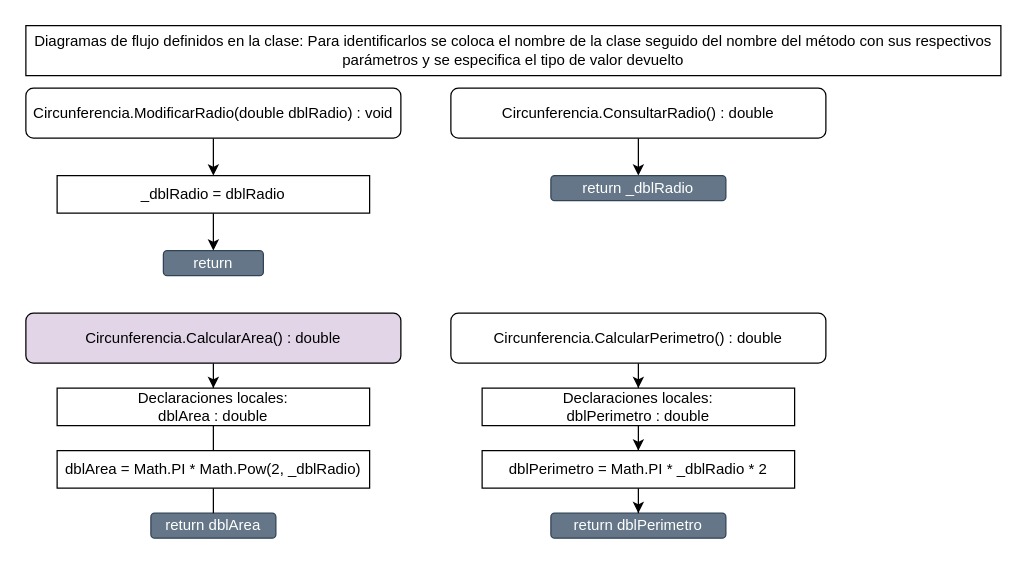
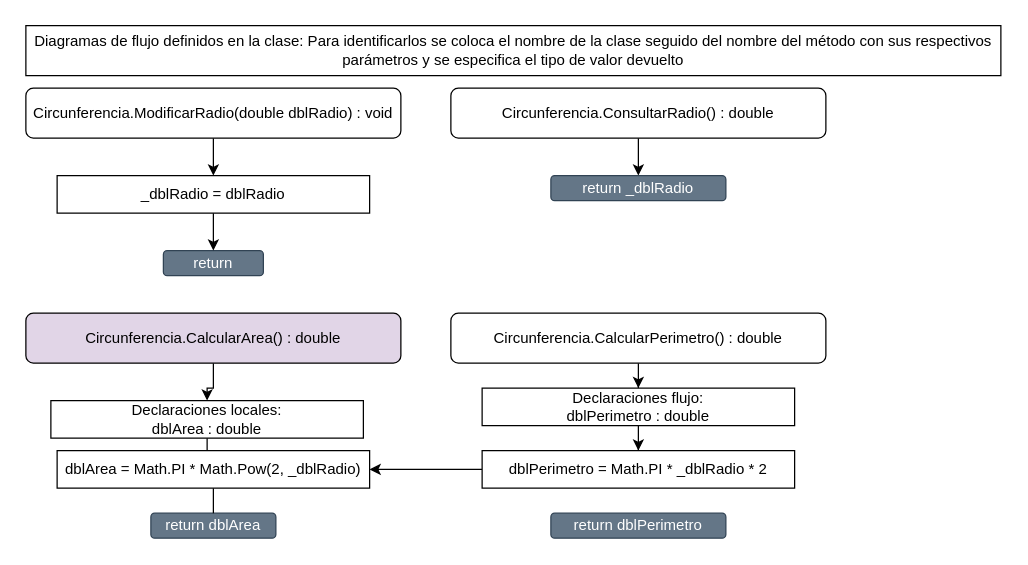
  <mxCell id="0" />
  <mxCell id="1" parent="0" />
  <mxCell id="2" value="" style="edgeStyle=orthogonalEdgeStyle;rounded=0;orthogonalLoop=1;jettySize=auto;html=1;" edge="1" parent="1" source="3" target="6"><mxGeometry relative="1" as="geometry" /></mxCell>
  <mxCell id="3" value="Circunferencia.ModificarRadio(double dblRadio) : void" style="rounded=1;whiteSpace=wrap;html=1;fontSize=12;glass=0;strokeWidth=1;shadow=0;" parent="1" vertex="1"><mxGeometry x="20" y="70" width="300" height="40" as="geometry" /></mxCell>
  <mxCell id="4" value="return" style="rounded=1;whiteSpace=wrap;html=1;fillColor=#647687;fontColor=#ffffff;strokeColor=#314354;" vertex="1" parent="1"><mxGeometry x="130" y="200" width="80" height="20" as="geometry" /></mxCell>
  <mxCell id="5" value="" style="edgeStyle=orthogonalEdgeStyle;rounded=0;orthogonalLoop=1;jettySize=auto;html=1;" edge="1" parent="1" source="6" target="4"><mxGeometry relative="1" as="geometry" /></mxCell>
  <mxCell id="6" value="_dblRadio = dblRadio" style="rounded=0;whiteSpace=wrap;html=1;" vertex="1" parent="1"><mxGeometry x="45" y="140" width="250" height="30" as="geometry" /></mxCell>
  <mxCell id="7" value="" style="edgeStyle=orthogonalEdgeStyle;rounded=0;orthogonalLoop=1;jettySize=auto;html=1;" edge="1" parent="1" source="8" target="9"><mxGeometry relative="1" as="geometry" /></mxCell>
  <mxCell id="8" value="Circunferencia.ConsultarRadio() : double" style="rounded=1;whiteSpace=wrap;html=1;fontSize=12;glass=0;strokeWidth=1;shadow=0;" vertex="1" parent="1"><mxGeometry x="360" y="70" width="300" height="40" as="geometry" /></mxCell>
  <mxCell id="9" value="return _dblRadio" style="rounded=1;whiteSpace=wrap;html=1;fillColor=#647687;fontColor=#ffffff;strokeColor=#314354;" vertex="1" parent="1"><mxGeometry x="440" y="140" width="140" height="20" as="geometry" /></mxCell>
  <mxCell id="10" value="Diagramas de flujo definidos en la clase: Para identificarlos se coloca el nombre de la clase seguido del nombre del método con sus respectivos parámetros y se especifica el tipo de valor devuelto" style="rounded=0;whiteSpace=wrap;html=1;" vertex="1" parent="1"><mxGeometry x="20" y="20" width="780" height="40" as="geometry" /></mxCell>
  <mxCell id="11" value="" style="edgeStyle=orthogonalEdgeStyle;rounded=0;orthogonalLoop=1;jettySize=auto;html=1;" edge="1" parent="1" source="12" target="15"><mxGeometry relative="1" as="geometry" /></mxCell>
  <mxCell id="12" value="Circunferencia.CalcularArea() : double" style="rounded=1;whiteSpace=wrap;html=1;fontSize=12;glass=0;strokeWidth=1;shadow=0;fillColor=#e1d5e7;" vertex="1" parent="1"><mxGeometry x="20" y="250" width="300" height="40" as="geometry" /></mxCell>
  <mxCell id="13" value="return dblArea" style="rounded=1;whiteSpace=wrap;html=1;fillColor=#647687;fontColor=#ffffff;strokeColor=#314354;" vertex="1" parent="1"><mxGeometry x="120" y="410" width="100" height="20" as="geometry" /></mxCell>
  <mxCell id="14" value="" style="edgeStyle=orthogonalEdgeStyle;rounded=0;orthogonalLoop=1;jettySize=auto;html=1;endArrow=none;" edge="1" parent="1" source="15" target="17"><mxGeometry relative="1" as="geometry" /></mxCell>
- <mxCell id="15" value="Declaraciones locales:&lt;br&gt;dblArea : double" style="rounded=0;whiteSpace=wrap;html=1;" vertex="1" parent="1"><mxGeometry x="45" y="310" width="250" height="30" as="geometry" /></mxCell>
+ <mxCell id="15" value="Declaraciones locales:&lt;br&gt;dblArea : double" style="rounded=0;whiteSpace=wrap;html=1;" vertex="1" parent="1"><mxGeometry x="40" y="320" width="250" height="30" as="geometry" /></mxCell>
  <mxCell id="16" value="" style="edgeStyle=orthogonalEdgeStyle;rounded=0;orthogonalLoop=1;jettySize=auto;html=1;endArrow=none;" edge="1" parent="1" source="17" target="13"><mxGeometry relative="1" as="geometry" /></mxCell>
  <mxCell id="17" value="dblArea = Math.PI * Math.Pow(2, _dblRadio)" style="rounded=0;whiteSpace=wrap;html=1;" vertex="1" parent="1"><mxGeometry x="45" y="360" width="250" height="30" as="geometry" /></mxCell>
  <mxCell id="18" value="" style="edgeStyle=orthogonalEdgeStyle;rounded=0;orthogonalLoop=1;jettySize=auto;html=1;" edge="1" parent="1" source="19" target="22"><mxGeometry relative="1" as="geometry" /></mxCell>
  <mxCell id="19" value="Circunferencia.CalcularPerimetro() : double" style="rounded=1;whiteSpace=wrap;html=1;fontSize=12;glass=0;strokeWidth=1;shadow=0;" vertex="1" parent="1"><mxGeometry x="360" y="250" width="300" height="40" as="geometry" /></mxCell>
  <mxCell id="20" value="return dblPerimetro" style="rounded=1;whiteSpace=wrap;html=1;fillColor=#647687;fontColor=#ffffff;strokeColor=#314354;" vertex="1" parent="1"><mxGeometry x="440" y="410" width="140" height="20" as="geometry" /></mxCell>
  <mxCell id="21" value="" style="edgeStyle=orthogonalEdgeStyle;rounded=0;orthogonalLoop=1;jettySize=auto;html=1;" edge="1" parent="1" source="22" target="24"><mxGeometry relative="1" as="geometry" /></mxCell>
- <mxCell id="22" value="Declaraciones locales:&lt;br&gt;dblPerimetro : double" style="rounded=0;whiteSpace=wrap;html=1;" vertex="1" parent="1"><mxGeometry x="385" y="310" width="250" height="30" as="geometry" /></mxCell>
- <mxCell id="23" value="" style="edgeStyle=orthogonalEdgeStyle;rounded=0;orthogonalLoop=1;jettySize=auto;html=1;" edge="1" parent="1" source="24" target="20"><mxGeometry relative="1" as="geometry" /></mxCell>
+ <mxCell id="22" value="Declaraciones flujo:&lt;br&gt;dblPerimetro : double" style="rounded=0;whiteSpace=wrap;html=1;" vertex="1" parent="1"><mxGeometry x="385" y="310" width="250" height="30" as="geometry" /></mxCell>
+ <mxCell id="23" value="" style="edgeStyle=orthogonalEdgeStyle;rounded=0;orthogonalLoop=1;jettySize=auto;html=1;" edge="1" parent="1" source="24" target="17"><mxGeometry relative="1" as="geometry" /></mxCell>
  <mxCell id="24" value="dblPerimetro = Math.PI * _dblRadio * 2" style="rounded=0;whiteSpace=wrap;html=1;" vertex="1" parent="1"><mxGeometry x="385" y="360" width="250" height="30" as="geometry" /></mxCell>
